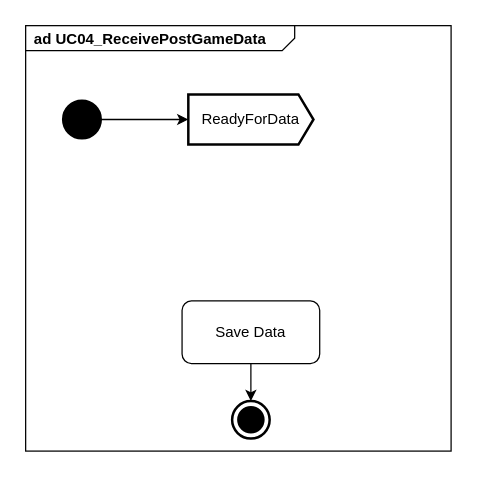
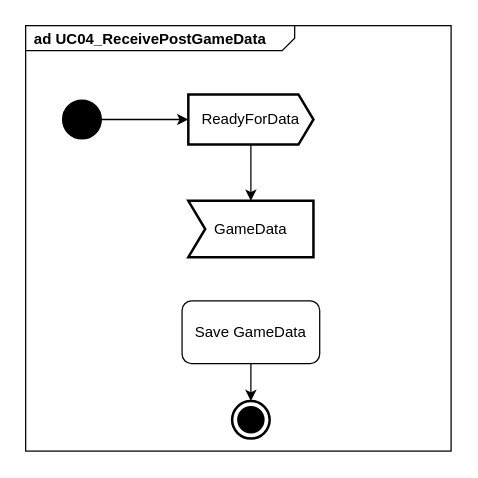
  <mxCell id="0" />
  <mxCell id="1" parent="0" />
  <mxCell id="2" value="ad UC04_ReceivePostGameData" style="html=1;shape=mxgraph.sysml.package;labelX=215.6;align=left;spacingLeft=5;verticalAlign=top;spacingTop=-3;fontStyle=1;strokeWidth=1;recursiveResize=0;" parent="1" vertex="1"><mxGeometry x="20" y="20" width="340" height="340" as="geometry" /></mxCell>
  <mxCell id="3" style="edgeStyle=orthogonalEdgeStyle;rounded=0;orthogonalLoop=1;jettySize=auto;html=1;" parent="1" source="9" target="5" edge="1"><mxGeometry relative="1" as="geometry"><mxPoint x="90" y="95" as="sourcePoint" /></mxGeometry></mxCell>
+ <mxCell id="4" style="edgeStyle=orthogonalEdgeStyle;rounded=0;orthogonalLoop=1;jettySize=auto;html=1;exitX=0.5;exitY=1;exitDx=0;exitDy=0;exitPerimeter=0;" parent="1" source="5" target="6" edge="1"><mxGeometry relative="1" as="geometry" /></mxCell>
  <mxCell id="5" value="ReadyForData" style="html=1;shape=mxgraph.sysml.sendSigAct;strokeWidth=2;whiteSpace=wrap;align=center;" parent="1" vertex="1"><mxGeometry x="150" y="75" width="100" height="40" as="geometry" /></mxCell>
+ <mxCell id="6" value="GameData" style="html=1;shape=mxgraph.sysml.accEvent;strokeWidth=2;whiteSpace=wrap;align=center;" parent="1" vertex="1"><mxGeometry x="150" y="160" width="100" height="45" as="geometry" /></mxCell>
  <mxCell id="7" style="edgeStyle=orthogonalEdgeStyle;rounded=0;orthogonalLoop=1;jettySize=auto;html=1;exitX=0.5;exitY=1;exitDx=0;exitDy=0;" parent="1" source="8" edge="1"><mxGeometry relative="1" as="geometry"><mxPoint x="200" y="320" as="targetPoint" /></mxGeometry></mxCell>
- <mxCell id="8" value="Save Data" style="shape=rect;html=1;rounded=1;whiteSpace=wrap;align=center;" parent="1" vertex="1"><mxGeometry x="145" y="240" width="110" height="50" as="geometry" /></mxCell>
+ <mxCell id="8" value="Save GameData" style="shape=rect;html=1;rounded=1;whiteSpace=wrap;align=center;" parent="1" vertex="1"><mxGeometry x="145" y="240" width="110" height="50" as="geometry" /></mxCell>
  <mxCell id="9" value="" style="shape=ellipse;html=1;fillColor=strokeColor;strokeWidth=2;verticalLabelPosition=bottom;verticalAlignment=top;perimeter=ellipsePerimeter;" vertex="1" parent="1"><mxGeometry x="50" y="80" width="30" height="30" as="geometry" /></mxCell>
  <mxCell id="10" value="" style="html=1;shape=mxgraph.sysml.actFinal;strokeWidth=2;verticalLabelPosition=bottom;verticalAlignment=top;" vertex="1" parent="1"><mxGeometry x="185" y="320" width="30" height="30" as="geometry" /></mxCell>
